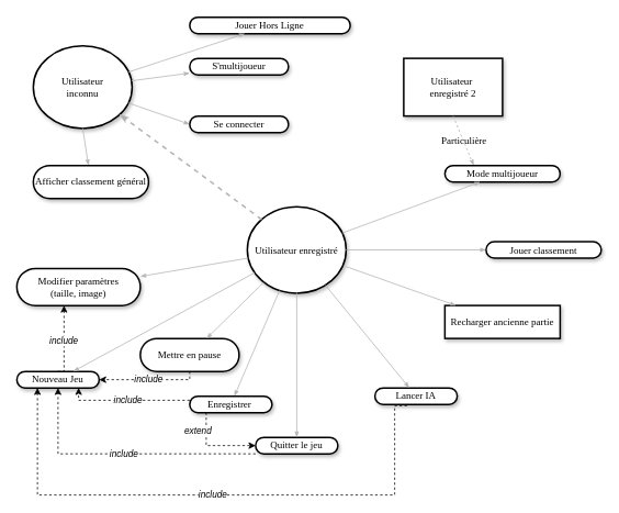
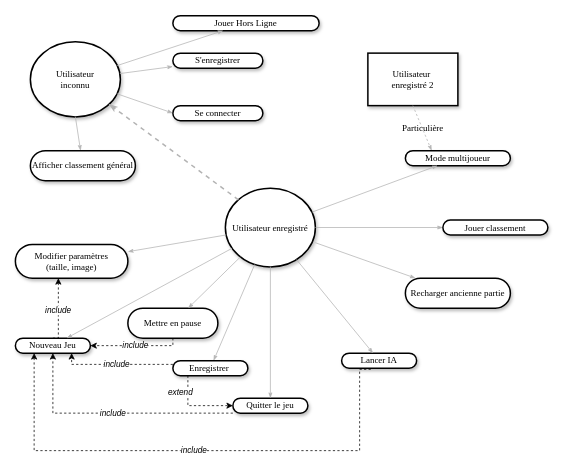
  <mxCell id="0" />
  <mxCell id="1" parent="0" />
- <mxCell id="2" value="&lt;span&gt;S'multijoueur&lt;/span&gt;" style="whiteSpace=wrap;html=1;rounded=1;shadow=1;comic=0;labelBackgroundColor=none;strokeWidth=2;fontFamily=Verdana;fontSize=12;align=center;arcSize=50;" parent="1" vertex="1"><mxGeometry x="230" y="70" width="120" height="20" as="geometry" /></mxCell>
+ <mxCell id="2" value="&lt;span&gt;S'enregistrer&lt;/span&gt;" style="whiteSpace=wrap;html=1;rounded=1;shadow=1;comic=0;labelBackgroundColor=none;strokeWidth=2;fontFamily=Verdana;fontSize=12;align=center;arcSize=50;" parent="1" vertex="1"><mxGeometry x="230" y="70" width="120" height="20" as="geometry" /></mxCell>
  <mxCell id="3" value="Utilisateur &lt;br&gt;inconnu" style="ellipse;whiteSpace=wrap;html=1;rounded=1;shadow=1;comic=0;labelBackgroundColor=none;strokeWidth=2;fontFamily=Verdana;fontSize=12;align=center;" parent="1" vertex="1"><mxGeometry x="40" y="55" width="120" height="100" as="geometry" /></mxCell>
  <mxCell id="4" value="&lt;span&gt;Utilisateur enregistré&lt;/span&gt;" style="ellipse;whiteSpace=wrap;html=1;rounded=1;shadow=1;comic=0;labelBackgroundColor=none;strokeWidth=2;fontFamily=Verdana;fontSize=12;align=center;" parent="1" vertex="1"><mxGeometry x="300" y="250" width="120" height="105" as="geometry" /></mxCell>
  <mxCell id="5" value="Utilisateur&amp;nbsp;&lt;br&gt;enregistré 2" style="whiteSpace=wrap;html=1;shadow=1;comic=0;labelBackgroundColor=none;strokeWidth=2;fontFamily=Verdana;fontSize=12;align=center;rounded=0;" parent="1" vertex="1"><mxGeometry x="490" y="70" width="120" height="70" as="geometry" /></mxCell>
  <mxCell id="6" value="&lt;span&gt;Se connecter&lt;/span&gt;" style="whiteSpace=wrap;html=1;rounded=1;shadow=1;comic=0;labelBackgroundColor=none;strokeWidth=2;fontFamily=Verdana;fontSize=12;align=center;arcSize=50;" parent="1" vertex="1"><mxGeometry x="230" y="140" width="120" height="20" as="geometry" /></mxCell>
  <mxCell id="7" value="&lt;span&gt;Jouer Hors Ligne&lt;/span&gt;" style="whiteSpace=wrap;html=1;rounded=1;shadow=1;comic=0;labelBackgroundColor=none;strokeWidth=2;fontFamily=Verdana;fontSize=12;align=center;arcSize=50;" parent="1" vertex="1"><mxGeometry x="230" y="20" width="195" height="20" as="geometry" /></mxCell>
  <mxCell id="8" value="&lt;span&gt;Nouveau Jeu&lt;/span&gt;" style="whiteSpace=wrap;html=1;rounded=1;shadow=1;comic=0;labelBackgroundColor=none;strokeWidth=2;fontFamily=Verdana;fontSize=12;align=center;arcSize=50;" parent="1" vertex="1"><mxGeometry x="20" y="450" width="100" height="20" as="geometry" /></mxCell>
  <mxCell id="9" value="&lt;span&gt;Modifier paramètres&lt;br&gt;(taille, image)&lt;br&gt;&lt;/span&gt;" style="whiteSpace=wrap;html=1;rounded=1;shadow=1;comic=0;labelBackgroundColor=none;strokeWidth=2;fontFamily=Verdana;fontSize=12;align=center;arcSize=50;" parent="1" vertex="1"><mxGeometry x="20" y="325" width="150" height="45" as="geometry" /></mxCell>
  <mxCell id="10" value="&lt;i&gt;include&lt;/i&gt;" style="edgeStyle=orthogonalEdgeStyle;rounded=0;orthogonalLoop=1;jettySize=auto;html=1;exitX=0.5;exitY=1;exitDx=0;exitDy=0;entryX=1;entryY=0.5;entryDx=0;entryDy=0;dashed=1;strokeWidth=1;" edge="1" parent="1" source="11" target="8"><mxGeometry relative="1" as="geometry"><Array as="points"><mxPoint x="230" y="460" /></Array></mxGeometry></mxCell>
  <mxCell id="11" value="&lt;span&gt;Mettre en pause&lt;/span&gt;" style="whiteSpace=wrap;html=1;rounded=1;shadow=1;comic=0;labelBackgroundColor=none;strokeWidth=2;fontFamily=Verdana;fontSize=12;align=center;arcSize=50;" parent="1" vertex="1"><mxGeometry x="170" y="410" width="120" height="40" as="geometry" /></mxCell>
  <mxCell id="12" value="&lt;span&gt;Quitter le jeu&lt;/span&gt;" style="whiteSpace=wrap;html=1;rounded=1;shadow=1;comic=0;labelBackgroundColor=none;strokeWidth=2;fontFamily=Verdana;fontSize=12;align=center;arcSize=50;" parent="1" vertex="1"><mxGeometry x="310" y="530" width="100" height="20" as="geometry" /></mxCell>
  <mxCell id="13" value="&lt;span&gt;Enregistrer&amp;nbsp;&lt;/span&gt;" style="whiteSpace=wrap;html=1;rounded=1;shadow=1;comic=0;labelBackgroundColor=none;strokeWidth=2;fontFamily=Verdana;fontSize=12;align=center;arcSize=50;" parent="1" vertex="1"><mxGeometry x="230" y="480" width="100" height="20" as="geometry" /></mxCell>
  <mxCell id="14" value="&lt;span&gt;Lancer IA&lt;/span&gt;" style="whiteSpace=wrap;html=1;rounded=1;shadow=1;comic=0;labelBackgroundColor=none;strokeWidth=2;fontFamily=Verdana;fontSize=12;align=center;arcSize=50;" parent="1" vertex="1"><mxGeometry x="455" y="470" width="100" height="20" as="geometry" /></mxCell>
  <mxCell id="15" value="Mode multijoueur" style="whiteSpace=wrap;html=1;rounded=1;shadow=1;comic=0;labelBackgroundColor=none;strokeWidth=2;fontFamily=Verdana;fontSize=12;align=center;arcSize=50;" parent="1" vertex="1"><mxGeometry x="540" y="200" width="140" height="20" as="geometry" /></mxCell>
  <mxCell id="16" value="" style="edgeStyle=none;rounded=1;html=1;labelBackgroundColor=none;startArrow=none;startFill=0;startSize=5;endArrow=classicThin;endFill=1;endSize=5;jettySize=auto;orthogonalLoop=1;strokeColor=#B3B3B3;strokeWidth=1;fontFamily=Verdana;fontSize=12" parent="1" source="3" target="7" edge="1"><mxGeometry relative="1" as="geometry" /></mxCell>
  <mxCell id="17" value="" style="edgeStyle=none;rounded=1;html=1;labelBackgroundColor=none;startArrow=none;startFill=0;startSize=5;endArrow=classicThin;endFill=1;endSize=5;jettySize=auto;orthogonalLoop=1;strokeColor=#B3B3B3;strokeWidth=1;fontFamily=Verdana;fontSize=12" parent="1" source="3" target="2" edge="1"><mxGeometry relative="1" as="geometry" /></mxCell>
  <mxCell id="18" value="" style="edgeStyle=none;rounded=1;html=1;labelBackgroundColor=none;startArrow=none;startFill=0;startSize=5;endArrow=classicThin;endFill=1;endSize=5;jettySize=auto;orthogonalLoop=1;strokeColor=#B3B3B3;strokeWidth=1;fontFamily=Verdana;fontSize=12" parent="1" source="3" edge="1"><mxGeometry relative="1" as="geometry"><mxPoint x="230" y="150" as="targetPoint" /></mxGeometry></mxCell>
  <mxCell id="19" value="" style="edgeStyle=none;rounded=1;html=1;labelBackgroundColor=none;startArrow=none;startFill=0;startSize=5;endArrow=classicThin;endFill=1;endSize=5;jettySize=auto;orthogonalLoop=1;strokeColor=#B3B3B3;strokeWidth=2;fontFamily=Verdana;fontSize=12;exitX=0;exitY=0;exitDx=0;exitDy=0;dashed=1;" parent="1" source="4" target="3" edge="1"><mxGeometry x="-0.129" y="37" relative="1" as="geometry"><mxPoint as="offset" /></mxGeometry></mxCell>
  <mxCell id="20" value="" style="edgeStyle=none;rounded=1;html=1;labelBackgroundColor=none;startArrow=none;startFill=0;startSize=5;endArrow=classicThin;endFill=1;endSize=5;jettySize=auto;orthogonalLoop=1;strokeColor=#B3B3B3;strokeWidth=1;fontFamily=Verdana;fontSize=12" parent="1" source="4" target="15" edge="1"><mxGeometry relative="1" as="geometry" /></mxCell>
  <mxCell id="21" value="" style="edgeStyle=none;rounded=1;html=1;labelBackgroundColor=none;startArrow=none;startFill=0;startSize=5;endArrow=classicThin;endFill=1;endSize=5;jettySize=auto;orthogonalLoop=1;strokeColor=#B3B3B3;strokeWidth=1;fontFamily=Verdana;fontSize=12" parent="1" source="4" target="14" edge="1"><mxGeometry relative="1" as="geometry" /></mxCell>
  <mxCell id="22" value="" style="edgeStyle=none;rounded=1;html=1;labelBackgroundColor=none;startArrow=none;startFill=0;startSize=5;endArrow=classicThin;endFill=1;endSize=5;jettySize=auto;orthogonalLoop=1;strokeColor=#B3B3B3;strokeWidth=1;fontFamily=Verdana;fontSize=12" parent="1" source="4" target="13" edge="1"><mxGeometry relative="1" as="geometry" /></mxCell>
  <mxCell id="23" value="" style="edgeStyle=none;rounded=1;html=1;labelBackgroundColor=none;startArrow=none;startFill=0;startSize=5;endArrow=classicThin;endFill=1;endSize=5;jettySize=auto;orthogonalLoop=1;strokeColor=#B3B3B3;strokeWidth=1;fontFamily=Verdana;fontSize=12" parent="1" source="4" target="12" edge="1"><mxGeometry relative="1" as="geometry" /></mxCell>
  <mxCell id="24" value="" style="edgeStyle=none;rounded=1;html=1;labelBackgroundColor=none;startArrow=none;startFill=0;startSize=5;endArrow=classicThin;endFill=1;endSize=5;jettySize=auto;orthogonalLoop=1;strokeColor=#B3B3B3;strokeWidth=1;fontFamily=Verdana;fontSize=12" parent="1" source="4" target="11" edge="1"><mxGeometry relative="1" as="geometry" /></mxCell>
  <mxCell id="25" value="" style="edgeStyle=none;rounded=1;html=1;labelBackgroundColor=none;startArrow=none;startFill=0;startSize=5;endArrow=classicThin;endFill=1;endSize=5;jettySize=auto;orthogonalLoop=1;strokeColor=#B3B3B3;strokeWidth=1;fontFamily=Verdana;fontSize=12" parent="1" source="4" target="9" edge="1"><mxGeometry relative="1" as="geometry" /></mxCell>
  <mxCell id="26" value="" style="edgeStyle=none;rounded=1;html=1;labelBackgroundColor=none;startArrow=none;startFill=0;startSize=5;endArrow=classicThin;endFill=1;endSize=5;jettySize=auto;orthogonalLoop=1;strokeColor=#B3B3B3;strokeWidth=1;fontFamily=Verdana;fontSize=12" parent="1" source="4" target="8" edge="1"><mxGeometry relative="1" as="geometry" /></mxCell>
  <mxCell id="27" value="Jouer classement" style="whiteSpace=wrap;html=1;rounded=1;shadow=1;comic=0;labelBackgroundColor=none;strokeWidth=2;fontFamily=Verdana;fontSize=12;align=center;arcSize=50;" parent="1" vertex="1"><mxGeometry x="590" y="292.5" width="140" height="20" as="geometry" /></mxCell>
  <mxCell id="28" value="" style="edgeStyle=none;rounded=1;html=1;labelBackgroundColor=none;startArrow=none;startFill=0;startSize=5;endArrow=classicThin;endFill=1;endSize=5;jettySize=auto;orthogonalLoop=1;strokeColor=#B3B3B3;strokeWidth=1;fontFamily=Verdana;fontSize=12;exitX=1;exitY=0.5;exitDx=0;exitDy=0;" parent="1" source="4" target="27" edge="1"><mxGeometry relative="1" as="geometry"><mxPoint x="468.671" y="355.003" as="sourcePoint" /></mxGeometry></mxCell>
- <mxCell id="29" value="Recharger ancienne partie" style="whiteSpace=wrap;html=1;shadow=1;comic=0;labelBackgroundColor=none;strokeWidth=2;fontFamily=Verdana;fontSize=12;align=center;arcSize=50;rounded=0;" parent="1" vertex="1"><mxGeometry x="540" y="370" width="140" height="40" as="geometry" /></mxCell>
+ <mxCell id="29" value="Recharger ancienne partie" style="whiteSpace=wrap;html=1;rounded=1;shadow=1;comic=0;labelBackgroundColor=none;strokeWidth=2;fontFamily=Verdana;fontSize=12;align=center;arcSize=50;" parent="1" vertex="1"><mxGeometry x="540" y="370" width="140" height="40" as="geometry" /></mxCell>
  <mxCell id="30" value="" style="edgeStyle=none;rounded=1;html=1;labelBackgroundColor=none;startArrow=none;startFill=0;startSize=5;endArrow=classicThin;endFill=1;endSize=5;jettySize=auto;orthogonalLoop=1;strokeColor=#B3B3B3;strokeWidth=1;fontFamily=Verdana;fontSize=12;exitX=0.999;exitY=0.693;exitDx=0;exitDy=0;exitPerimeter=0;" parent="1" source="4" target="29" edge="1"><mxGeometry relative="1" as="geometry"><mxPoint x="480.001" y="407.043" as="sourcePoint" /></mxGeometry></mxCell>
  <mxCell id="31" value="&lt;span&gt;Afficher classement général&lt;/span&gt;" style="whiteSpace=wrap;html=1;rounded=1;shadow=1;comic=0;labelBackgroundColor=none;strokeWidth=2;fontFamily=Verdana;fontSize=12;align=center;arcSize=50;" parent="1" vertex="1"><mxGeometry x="40" y="200" width="140" height="40" as="geometry" /></mxCell>
  <mxCell id="32" value="" style="edgeStyle=none;rounded=1;html=1;labelBackgroundColor=none;startArrow=none;startFill=0;startSize=5;endArrow=classicThin;endFill=1;endSize=5;jettySize=auto;orthogonalLoop=1;strokeColor=#B3B3B3;strokeWidth=1;fontFamily=Verdana;fontSize=12;exitX=0.5;exitY=1;exitDx=0;exitDy=0;" parent="1" source="3" target="31" edge="1"><mxGeometry relative="1" as="geometry"><mxPoint x="-30" y="155" as="sourcePoint" /></mxGeometry></mxCell>
  <mxCell id="33" value="Particulière" style="edgeStyle=none;rounded=1;html=1;labelBackgroundColor=none;startArrow=none;startFill=0;startSize=5;endArrow=classicThin;endFill=1;endSize=5;jettySize=auto;orthogonalLoop=1;strokeColor=#B3B3B3;strokeWidth=1;fontFamily=Verdana;fontSize=12;dashed=1;entryX=0.25;entryY=0;entryDx=0;entryDy=0;exitX=0.5;exitY=1;exitDx=0;exitDy=0;" parent="1" source="5" target="15" edge="1"><mxGeometry relative="1" as="geometry"><mxPoint x="530.628" y="145.519" as="sourcePoint" /><mxPoint x="408.687" y="272.371" as="targetPoint" /></mxGeometry></mxCell>
  <mxCell id="34" value="&lt;i&gt;include&lt;/i&gt;" style="edgeStyle=orthogonalEdgeStyle;rounded=0;orthogonalLoop=1;jettySize=auto;html=1;exitX=0;exitY=0.25;exitDx=0;exitDy=0;entryX=0.75;entryY=1;entryDx=0;entryDy=0;dashed=1;strokeWidth=1;" edge="1" parent="1" source="13" target="8"><mxGeometry relative="1" as="geometry"><mxPoint x="220" y="500" as="sourcePoint" /><mxPoint x="110" y="510" as="targetPoint" /><Array as="points"><mxPoint x="95" y="485" /></Array></mxGeometry></mxCell>
  <mxCell id="35" value="&lt;i&gt;include&lt;/i&gt;" style="edgeStyle=orthogonalEdgeStyle;rounded=0;orthogonalLoop=1;jettySize=auto;html=1;exitX=0;exitY=1;exitDx=0;exitDy=0;entryX=0.5;entryY=1;entryDx=0;entryDy=0;dashed=1;strokeWidth=1;" edge="1" parent="1" source="12" target="8"><mxGeometry relative="1" as="geometry"><mxPoint x="220" y="550" as="sourcePoint" /><mxPoint x="110" y="560" as="targetPoint" /><Array as="points"><mxPoint x="70" y="550" /></Array></mxGeometry></mxCell>
  <mxCell id="36" value="&lt;i&gt;extend&lt;/i&gt;" style="edgeStyle=orthogonalEdgeStyle;rounded=0;orthogonalLoop=1;jettySize=auto;html=1;dashed=1;strokeWidth=1;" edge="1" parent="1"><mxGeometry x="-0.556" y="-10" relative="1" as="geometry"><mxPoint x="250" y="500" as="sourcePoint" /><mxPoint x="310" y="540" as="targetPoint" /><Array as="points"><mxPoint x="250" y="540" /><mxPoint x="310" y="540" /></Array><mxPoint as="offset" /></mxGeometry></mxCell>
  <mxCell id="37" value="&lt;i&gt;include&lt;/i&gt;" style="edgeStyle=orthogonalEdgeStyle;rounded=0;orthogonalLoop=1;jettySize=auto;html=1;exitX=0.5;exitY=0;exitDx=0;exitDy=0;entryX=0.382;entryY=1.002;entryDx=0;entryDy=0;dashed=1;strokeWidth=1;entryPerimeter=0;" edge="1" parent="1" source="8" target="9"><mxGeometry relative="1" as="geometry"><mxPoint x="290" y="510" as="sourcePoint" /><mxPoint x="180" y="520" as="targetPoint" /><Array as="points"><mxPoint x="77" y="450" /></Array></mxGeometry></mxCell>
  <mxCell id="38" value="&lt;i&gt;include&lt;/i&gt;" style="edgeStyle=orthogonalEdgeStyle;rounded=0;orthogonalLoop=1;jettySize=auto;html=1;dashed=1;strokeWidth=1;exitX=0.389;exitY=1.081;exitDx=0;exitDy=0;exitPerimeter=0;entryX=0.25;entryY=1;entryDx=0;entryDy=0;" edge="1" parent="1" source="14" target="8"><mxGeometry relative="1" as="geometry"><mxPoint x="480" y="550" as="sourcePoint" /><mxPoint x="50" y="490" as="targetPoint" /><Array as="points"><mxPoint x="479" y="600" /><mxPoint x="45" y="600" /></Array></mxGeometry></mxCell>
